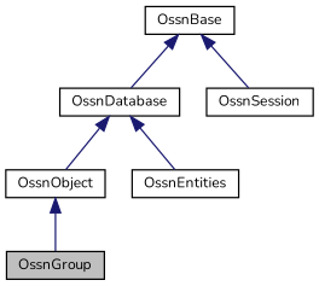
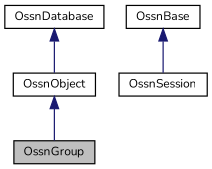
  digraph {
    fontname=Nunito
    node [color=black fillcolor=white fontname=Nunito fontsize=10 shape=record style=filled]
    edge [color=midnightblue dir=back fontname=Nunito fontsize=10 labelfontname=Helvetica labelfontsize=10 style=solid]
    n1 [fillcolor=grey75 fontcolor=black height=0.2 label=OssnGroup width=0.4]
    n2 [height=0.2 label=OssnObject width=0.4]
-   n3 [height=0.2 label=OssnEntities width=0.4]
    n4 [height=0.2 label=OssnDatabase width=0.4]
    n5 [height=0.2 label=OssnBase width=0.4]
    n6 [height=0.2 label=OssnSession width=0.4]
    n2 -> n1
    n4 -> n2
-   n4 -> n3
-   n5 -> n4
    n5 -> n6
  }
